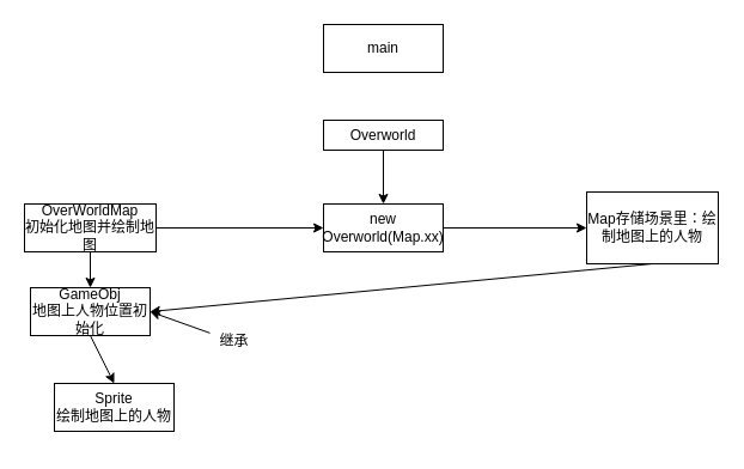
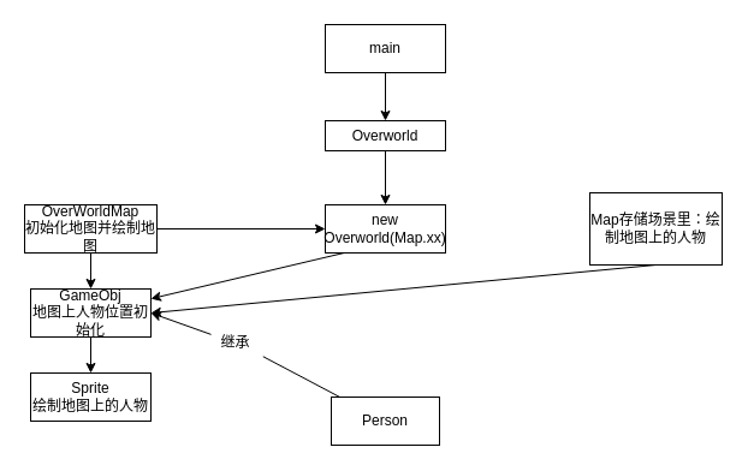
  <mxCell id="0" />
  <mxCell id="1" parent="0" />
  <mxCell id="2" style="edgeStyle=none;html=1;exitX=0.5;exitY=1;exitDx=0;exitDy=0;entryX=0.5;entryY=0;entryDx=0;entryDy=0;" parent="1" source="3" target="13" edge="1"><mxGeometry relative="1" as="geometry" /></mxCell>
  <mxCell id="3" value="Overworld" style="rounded=0;whiteSpace=wrap;html=1;" parent="1" vertex="1"><mxGeometry x="270" y="100" width="100" height="25" as="geometry" /></mxCell>
  <mxCell id="4" style="edgeStyle=none;html=1;exitX=0.5;exitY=1;exitDx=0;exitDy=0;entryX=0.5;entryY=0;entryDx=0;entryDy=0;" parent="1" source="5" target="6" edge="1"><mxGeometry relative="1" as="geometry" /></mxCell>
  <mxCell id="5" value="GameObj&lt;br&gt;地图上人物位置初始化" style="rounded=0;whiteSpace=wrap;html=1;" parent="1" vertex="1"><mxGeometry x="25" y="240" width="100" height="40" as="geometry" /></mxCell>
- <mxCell id="6" value="Sprite&lt;br&gt;绘制地图上的人物" style="rounded=0;whiteSpace=wrap;html=1;" parent="1" vertex="1"><mxGeometry x="45" y="320" width="100" height="40" as="geometry" /></mxCell>
+ <mxCell id="6" value="Sprite&lt;br&gt;绘制地图上的人物" style="rounded=0;whiteSpace=wrap;html=1;" parent="1" vertex="1"><mxGeometry x="25" y="310" width="100" height="40" as="geometry" /></mxCell>
  <mxCell id="7" style="edgeStyle=none;html=1;exitX=0.5;exitY=1;exitDx=0;exitDy=0;" parent="1" source="9" target="5" edge="1"><mxGeometry relative="1" as="geometry" /></mxCell>
  <mxCell id="8" style="edgeStyle=none;html=1;exitX=1;exitY=0.5;exitDx=0;exitDy=0;entryX=0;entryY=0.5;entryDx=0;entryDy=0;" parent="1" source="9" target="13" edge="1"><mxGeometry relative="1" as="geometry" /></mxCell>
  <mxCell id="9" value="OverWorldMap&lt;br&gt;初始化地图并绘制地图" style="rounded=0;whiteSpace=wrap;html=1;" parent="1" vertex="1"><mxGeometry x="20" y="170" width="110" height="40" as="geometry" /></mxCell>
  <mxCell id="10" style="edgeStyle=none;html=1;exitX=0.5;exitY=1;exitDx=0;exitDy=0;entryX=1;entryY=0.5;entryDx=0;entryDy=0;" parent="1" source="11" target="5" edge="1"><mxGeometry relative="1" as="geometry" /></mxCell>
  <mxCell id="11" value="Map存储场景里：绘制地图上的人物" style="rounded=0;whiteSpace=wrap;html=1;" parent="1" vertex="1"><mxGeometry x="490" y="160" width="110" height="60" as="geometry" /></mxCell>
- <mxCell id="12" style="edgeStyle=none;html=1;exitX=1;exitY=0.5;exitDx=0;exitDy=0;entryX=0;entryY=0.5;entryDx=0;entryDy=0;" parent="1" source="13" target="11" edge="1"><mxGeometry relative="1" as="geometry" /></mxCell>
+ <mxCell id="12" style="edgeStyle=none;html=1;exitX=1;exitY=0.5;exitDx=0;exitDy=0;" parent="1" source="13" target="5" edge="1"><mxGeometry relative="1" as="geometry" /></mxCell>
  <mxCell id="13" value="new Overworld(Map.xx)" style="rounded=0;whiteSpace=wrap;html=1;" parent="1" vertex="1"><mxGeometry x="270" y="170" width="100" height="40" as="geometry" /></mxCell>
+ <mxCell id="14" style="edgeStyle=none;html=1;exitX=0.5;exitY=1;exitDx=0;exitDy=0;" parent="1" source="15" target="3" edge="1"><mxGeometry relative="1" as="geometry" /></mxCell>
  <mxCell id="15" value="main&lt;br&gt;" style="rounded=0;whiteSpace=wrap;html=1;" parent="1" vertex="1"><mxGeometry x="270" y="20" width="100" height="40" as="geometry" /></mxCell>
  <mxCell id="16" style="edgeStyle=none;html=1;entryX=1;entryY=0.5;entryDx=0;entryDy=0;startArrow=none;" edge="1" parent="1" source="18" target="5"><mxGeometry relative="1" as="geometry" /></mxCell>
+ <mxCell id="17" value="Person&lt;br&gt;" style="rounded=0;whiteSpace=wrap;html=1;" vertex="1" parent="1"><mxGeometry x="275" y="330" width="90" height="40" as="geometry" /></mxCell>
  <mxCell id="18" value="继承" style="text;html=1;resizable=0;autosize=1;align=center;verticalAlign=middle;points=[];fillColor=none;strokeColor=none;rounded=0;" vertex="1" parent="1"><mxGeometry x="175" y="275" width="40" height="20" as="geometry" /></mxCell>
+ <mxCell id="19" value="" style="edgeStyle=none;html=1;entryX=1.083;entryY=1.064;entryDx=0;entryDy=0;endArrow=none;entryPerimeter=0;" edge="1" parent="1" source="17" target="18"><mxGeometry relative="1" as="geometry"><mxPoint x="280" y="322" as="sourcePoint" /><mxPoint x="125" y="260" as="targetPoint" /></mxGeometry></mxCell>
